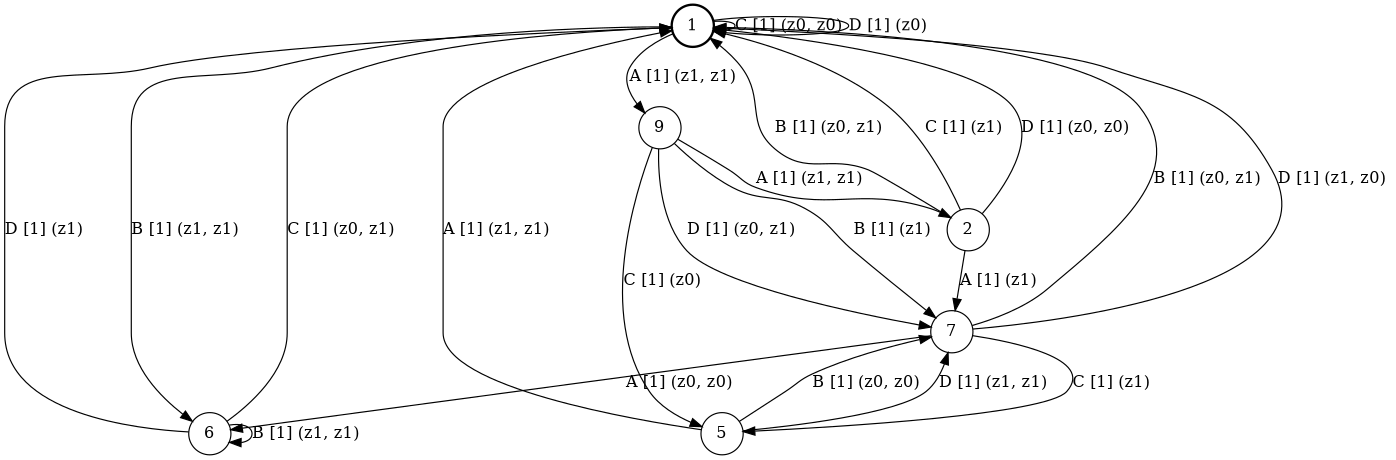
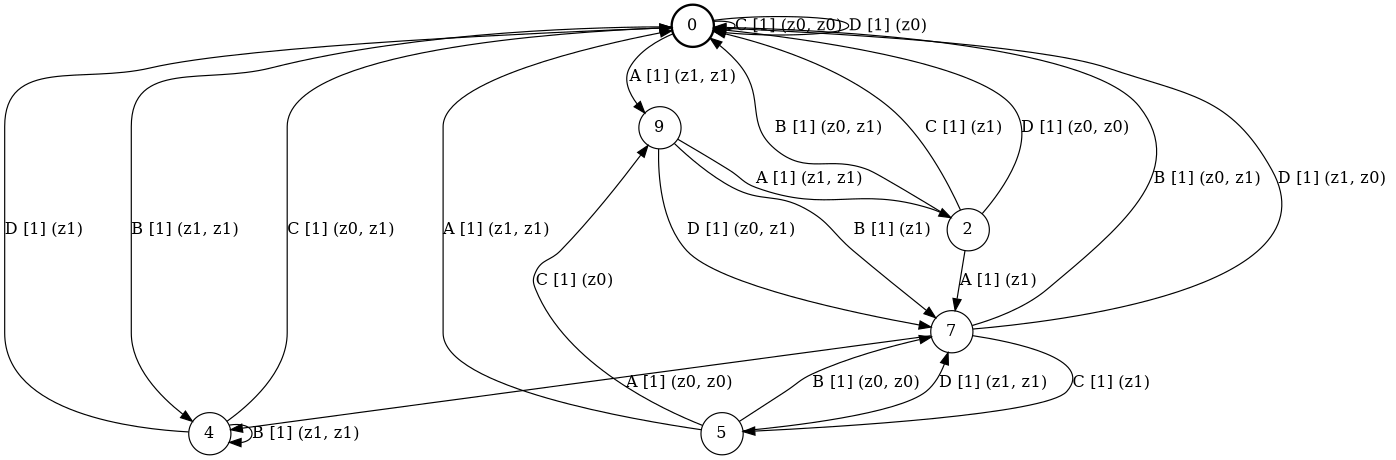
  digraph {
    fontname="DejaVu Serif"
    node [fontname="DejaVu Serif" shape=circle]
    edge [fontname="DejaVu Serif"]
-   0 [style=bold label=1]
+   0 [style=bold]
    n2 [label=9]
-   4 [label=6]
+   4
    2
    n5 [label=7]
    5
    0 -> 0 [label="C [1] (z0, z0) "]
    0 -> 0 [label="D [1] (z0) "]
    0 -> n2 [label="A [1] (z1, z1) "]
    0 -> 4 [label="B [1] (z1, z1) "]
    n2 -> 2 [label="A [1] (z1, z1) "]
    n2 -> n5 [label="B [1] (z1) "]
    n2 -> n5 [label="D [1] (z0, z1) "]
-   n2 -> 5 [label="C [1] (z0) "]
+   5 -> n2 [label="C [1] (z0) "]
    4 -> 0 [label="C [1] (z0, z1) "]
    4 -> 0 [label="D [1] (z1) "]
    4 -> 4 [label="B [1] (z1, z1) "]
    2 -> 0 [label="B [1] (z0, z1) "]
    2 -> 0 [label="C [1] (z1) "]
    2 -> 0 [label="D [1] (z0, z0) "]
    2 -> n5 [label="A [1] (z1) "]
    n5 -> 0 [label="B [1] (z0, z1) "]
    n5 -> 0 [label="D [1] (z1, z0) "]
    n5 -> 4 [label="A [1] (z0, z0) "]
    n5 -> 5 [label="C [1] (z1) "]
    5 -> 0 [label="A [1] (z1, z1) "]
    5 -> n5 [label="B [1] (z0, z0) "]
    5 -> n5 [label="D [1] (z1, z1) "]
  }
